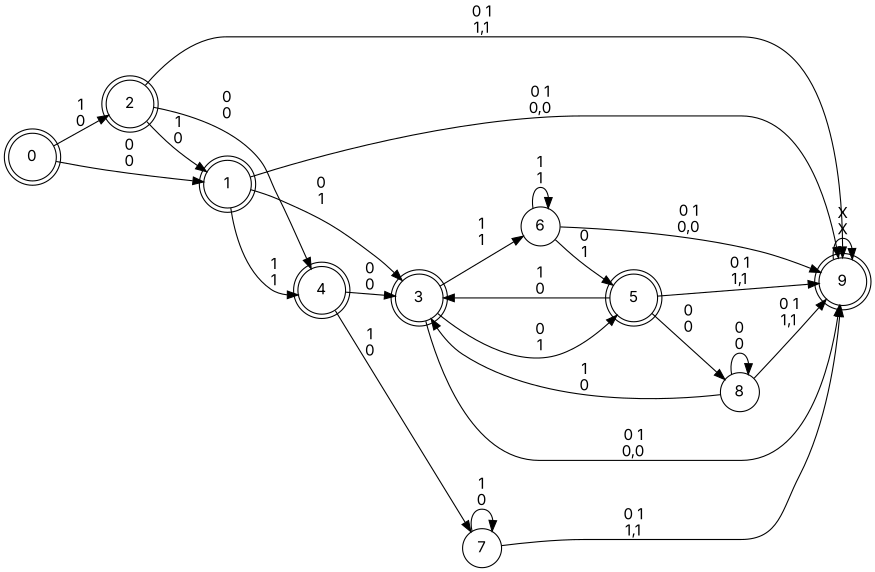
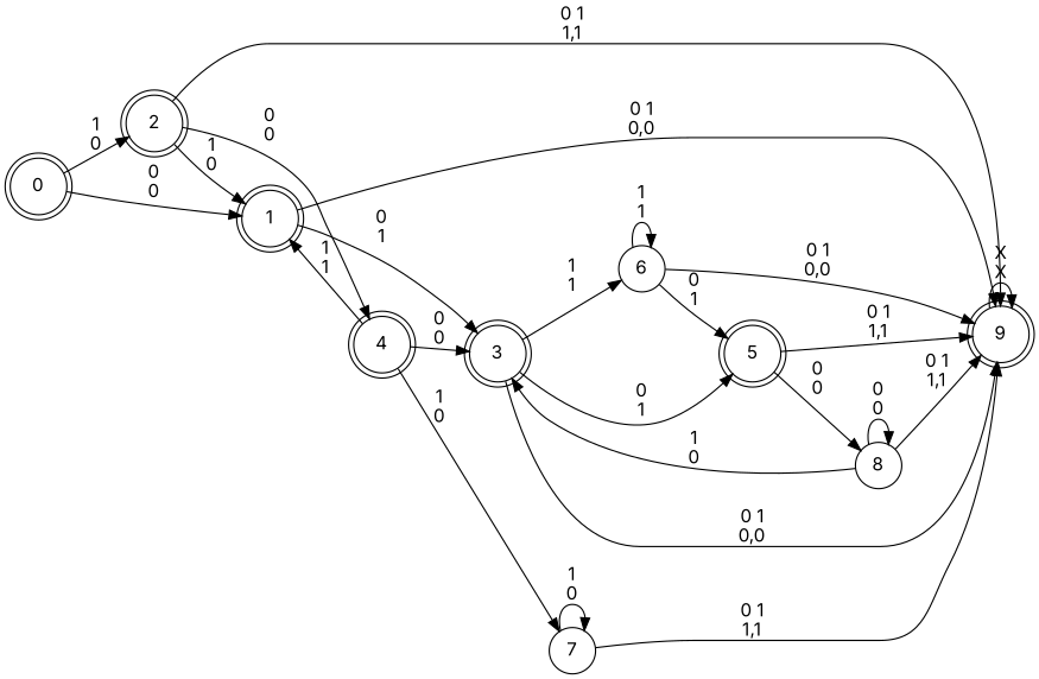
  digraph {
    fontname=Inter
    rankdir=LR
    node [fontname=Inter shape=doublecircle]
    edge [fontname=Inter]
    0 [height=.5 width=.5]
    1 [height=.5 width=.5]
    2 [height=.5 width=.5]
    9 [height=.5 width=.5]
    3 [height=.5 width=.5]
    4 [height=.5 width=.5]
    5 [height=.5 width=.5]
    6 [height=.5 shape=circle width=.5]
    7 [height=.5 shape=circle width=.5]
    8 [height=.5 shape=circle width=.5]
    0 -> 1 [label="0\n0"]
    0 -> 2 [label="1\n0"]
    1 -> 9 [label="0 1\n0,0"]
    1 -> 3 [label="0\n1"]
-   1 -> 4 [label="1\n1"]
+   4 -> 1 [label="1\n1"]
    2 -> 1 [label="1\n0"]
    2 -> 9 [label="0 1\n1,1"]
    2 -> 4 [label="0\n0"]
    9 -> 9 [label="X\nX"]
    3 -> 9 [label="0 1\n0,0"]
    3 -> 5 [label="0\n1"]
    3 -> 6 [label="1\n1"]
    4 -> 3 [label="0\n0"]
    4 -> 7 [label="1\n0"]
    5 -> 9 [label="0 1\n1,1"]
-   5 -> 3 [label="1\n0"]
    5 -> 8 [label="0\n0"]
    6 -> 9 [label="0 1\n0,0"]
    6 -> 5 [label="0\n1"]
    6 -> 6 [label="1\n1"]
    7 -> 9 [label="0 1\n1,1"]
    7 -> 7 [label="1\n0"]
    8 -> 9 [label="0 1\n1,1"]
    8 -> 3 [label="1\n0"]
    8 -> 8 [label="0\n0"]
  }
